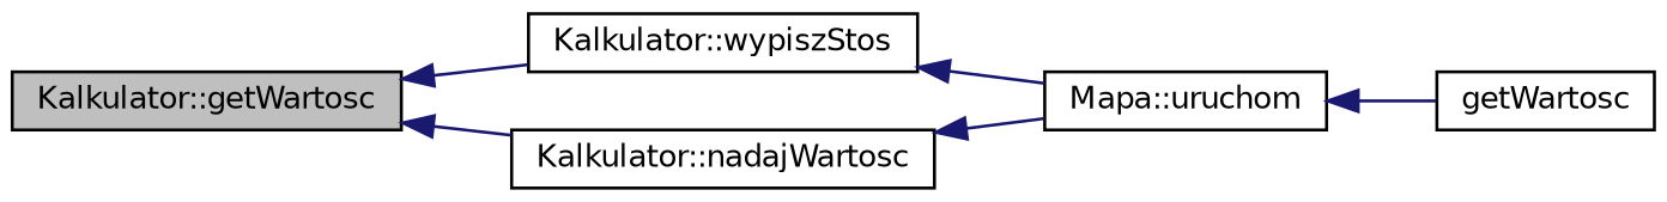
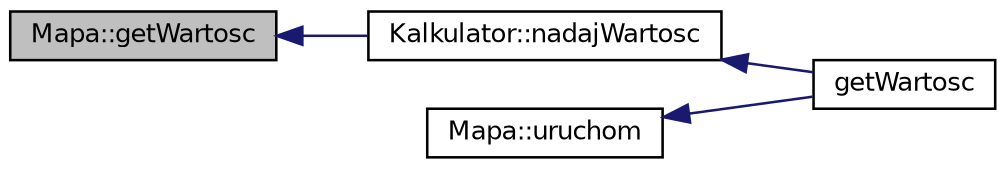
  digraph {
    rankdir=LR
    node [color=black fillcolor=white fontname=Helvetica fontsize=10 shape=record style=filled]
    edge [color=midnightblue dir=back fontname=Helvetica fontsize=10 labelfontname=Helvetica labelfontsize=10 style=solid]
-   n1 [fillcolor=grey75 fontcolor=black height=0.2 label="Kalkulator::getWartosc" width=0.4]
-   n2 [height=0.2 label="Kalkulator::wypiszStos" width=0.4]
+   n1 [fillcolor=grey75 fontcolor=black height=0.2 label="Mapa::getWartosc" width=0.4]
    n3 [height=0.2 label="Kalkulator::nadajWartosc" width=0.4]
    n4 [height=0.2 label="Mapa::uruchom" width=0.4]
    n5 [height=0.2 label=getWartosc width=0.4]
-   n1 -> n2
    n1 -> n3
-   n2 -> n4
-   n3 -> n4
+   n3 -> n5
    n4 -> n5
  }
